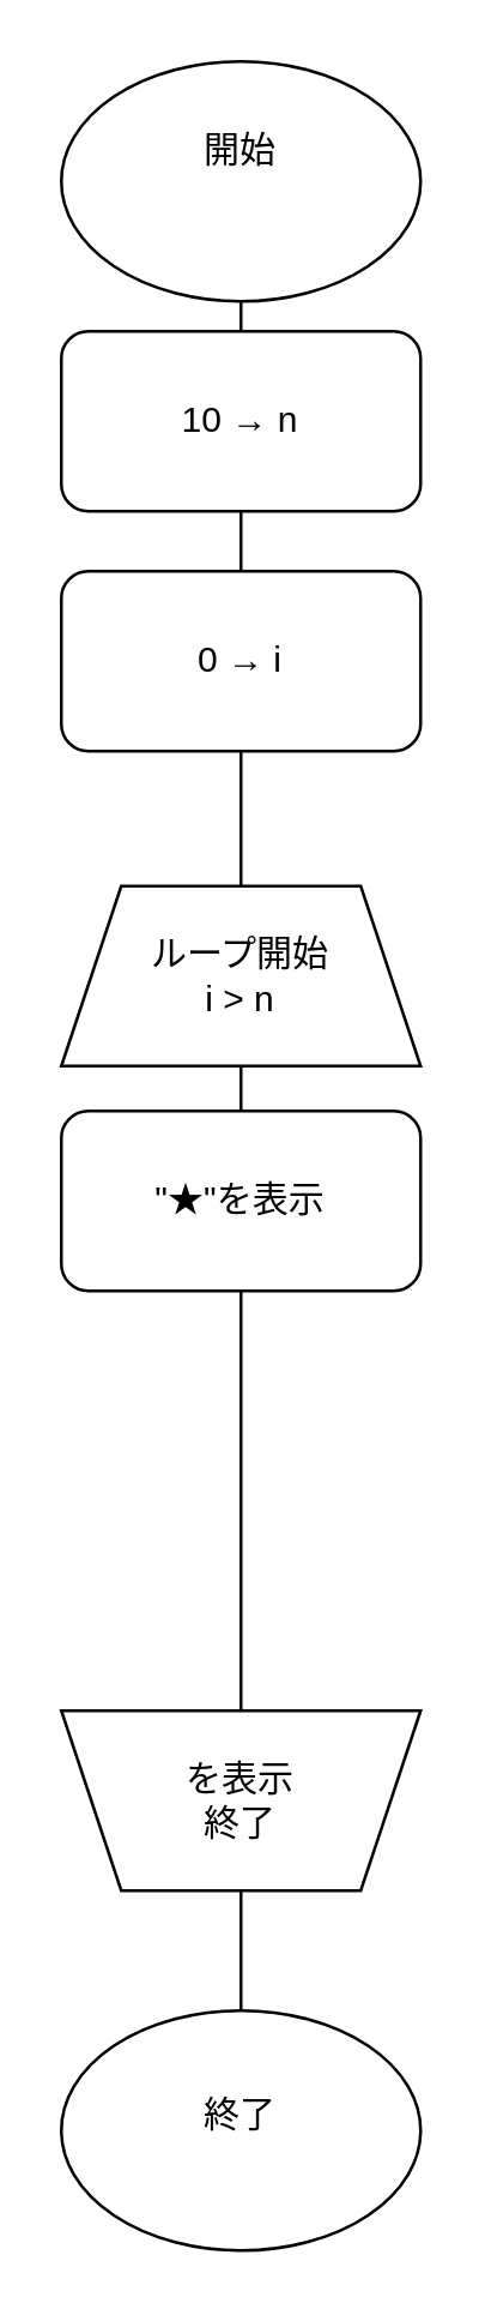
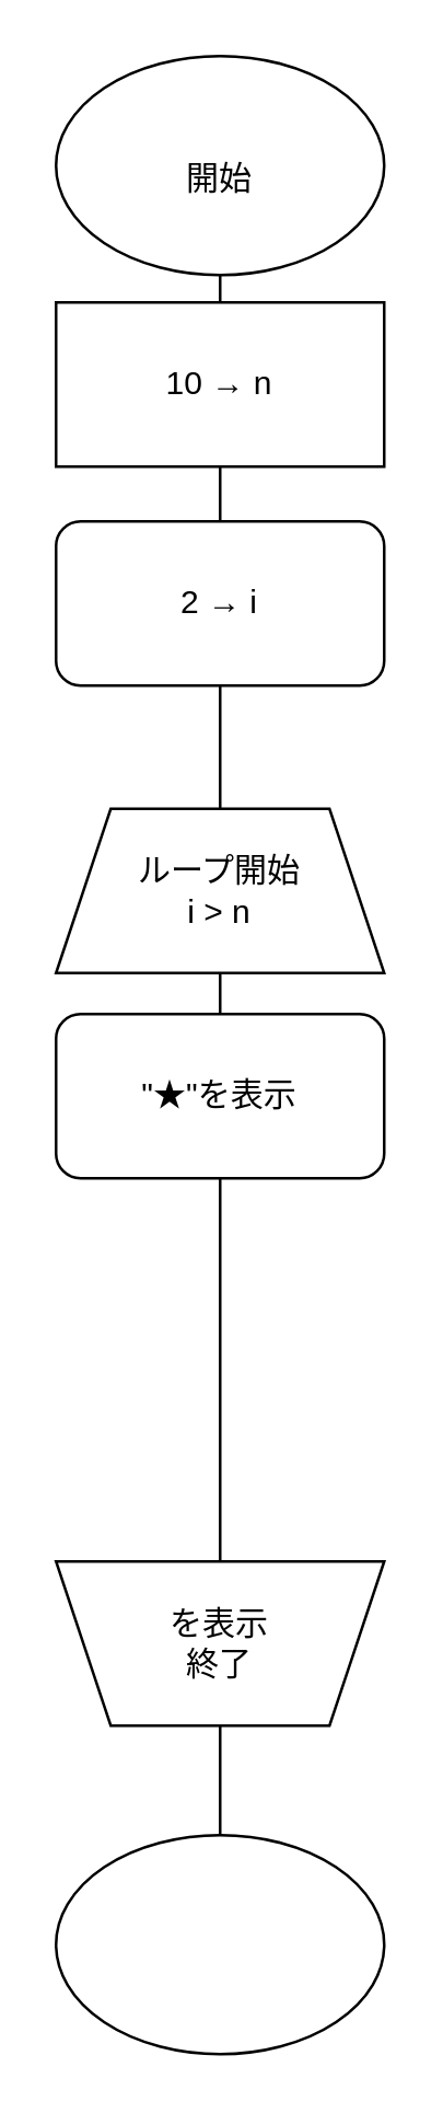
  <mxCell id="0" />
  <mxCell id="1" parent="0" />
  <mxCell id="2" value="" style="endArrow=none;html=1;entryX=0.5;entryY=1;entryDx=0;entryDy=0;exitX=0.5;exitY=0;exitDx=0;exitDy=0;" parent="1" source="8" target="6" edge="1"><mxGeometry width="50" height="50" relative="1" as="geometry"><mxPoint x="80" y="580" as="sourcePoint" /><mxPoint x="160" y="110" as="targetPoint" /></mxGeometry></mxCell>
  <mxCell id="3" value="ループ開始&lt;div&gt;i &amp;gt; n&lt;/div&gt;" style="shape=trapezoid;perimeter=trapezoidPerimeter;whiteSpace=wrap;html=1;fixedSize=1;" parent="1" vertex="1"><mxGeometry x="20" y="295" width="120" height="60" as="geometry" /></mxCell>
  <mxCell id="4" value="" style="shape=trapezoid;perimeter=trapezoidPerimeter;whiteSpace=wrap;html=1;fixedSize=1;rotation=-180;" parent="1" vertex="1"><mxGeometry x="20" y="570" width="120" height="60" as="geometry" /></mxCell>
  <mxCell id="5" value="&quot;★&quot;を表示" style="rounded=1;whiteSpace=wrap;html=1;" parent="1" vertex="1"><mxGeometry x="20" y="370" width="120" height="60" as="geometry" /></mxCell>
  <mxCell id="6" value="" style="ellipse;whiteSpace=wrap;html=1;" parent="1" vertex="1"><mxGeometry x="20" y="20" width="120" height="80" as="geometry" /></mxCell>
  <mxCell id="7" value="" style="rounded=1;whiteSpace=wrap;html=1;" parent="1" vertex="1"><mxGeometry x="20" y="190" width="120" height="60" as="geometry" /></mxCell>
  <mxCell id="8" value="" style="ellipse;whiteSpace=wrap;html=1;" parent="1" vertex="1"><mxGeometry x="20" y="670" width="120" height="80" as="geometry" /></mxCell>
- <mxCell id="9" value="開始" style="text;html=1;align=center;verticalAlign=middle;whiteSpace=wrap;rounded=0;" parent="1" vertex="1"><mxGeometry x="50" y="35" width="60" height="30" as="geometry" /></mxCell>
- <mxCell id="10" value="終了" style="text;html=1;align=center;verticalAlign=middle;whiteSpace=wrap;rounded=0;" parent="1" vertex="1"><mxGeometry x="50" y="690" width="60" height="30" as="geometry" /></mxCell>
- <mxCell id="11" value="&lt;span style=&quot;background-color: transparent;&quot;&gt;0 → i&lt;/span&gt;" style="text;html=1;align=center;verticalAlign=middle;whiteSpace=wrap;rounded=0;" parent="1" vertex="1"><mxGeometry x="50" y="205" width="60" height="30" as="geometry" /></mxCell>
+ <mxCell id="9" value="開始" style="text;html=1;align=center;verticalAlign=middle;whiteSpace=wrap;rounded=0;" parent="1" vertex="1"><mxGeometry x="50" y="50" width="60" height="30" as="geometry" /></mxCell>
+ <mxCell id="11" value="&lt;span style=&quot;background-color: transparent;&quot;&gt;2 → i&lt;/span&gt;" style="text;html=1;align=center;verticalAlign=middle;whiteSpace=wrap;rounded=0;" parent="1" vertex="1"><mxGeometry x="50" y="205" width="60" height="30" as="geometry" /></mxCell>
  <mxCell id="12" value="を表示&lt;div&gt;終了&lt;/div&gt;" style="text;html=1;align=center;verticalAlign=middle;whiteSpace=wrap;rounded=0;" parent="1" vertex="1"><mxGeometry x="50" y="585" width="60" height="30" as="geometry" /></mxCell>
- <mxCell id="13" value="10 → n" style="rounded=1;whiteSpace=wrap;html=1;" vertex="1" parent="1"><mxGeometry x="20" y="110" width="120" height="60" as="geometry" /></mxCell>
+ <mxCell id="13" value="10 → n" style="whiteSpace=wrap;html=1;rounded=0;" vertex="1" parent="1"><mxGeometry x="20" y="110" width="120" height="60" as="geometry" /></mxCell>
